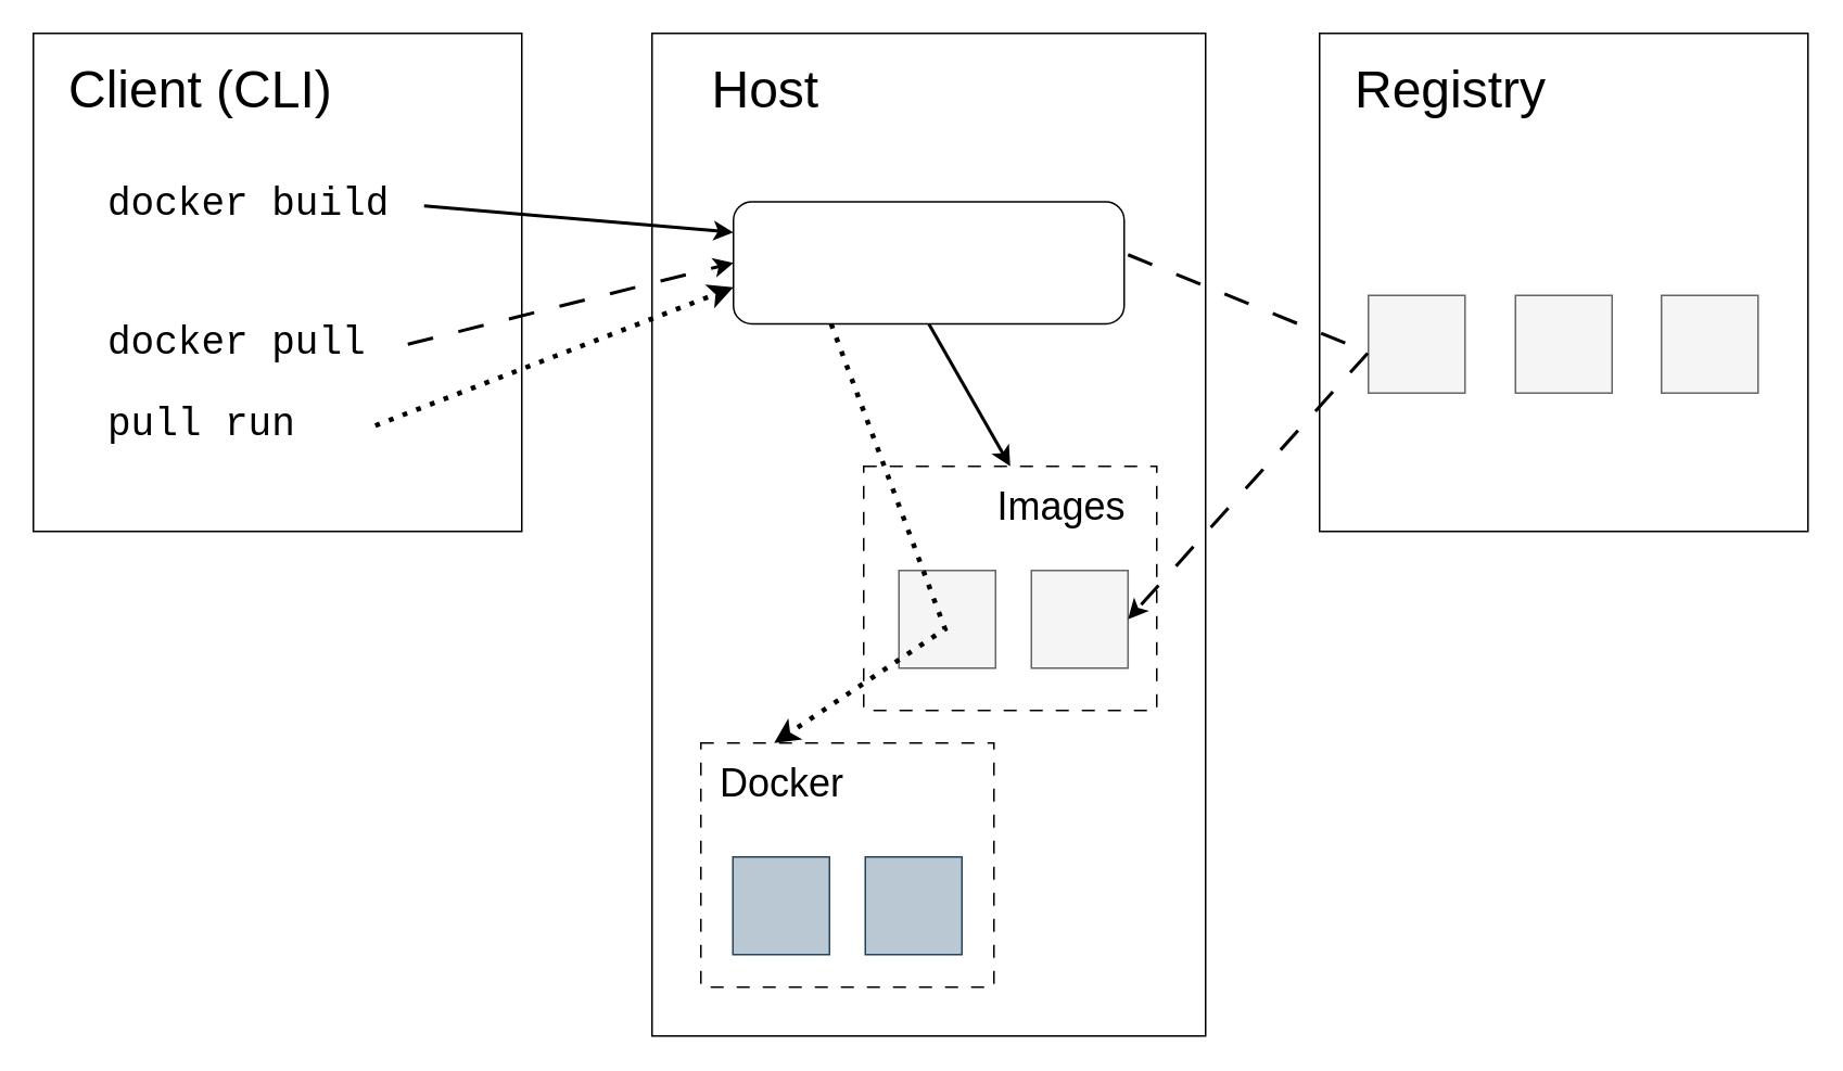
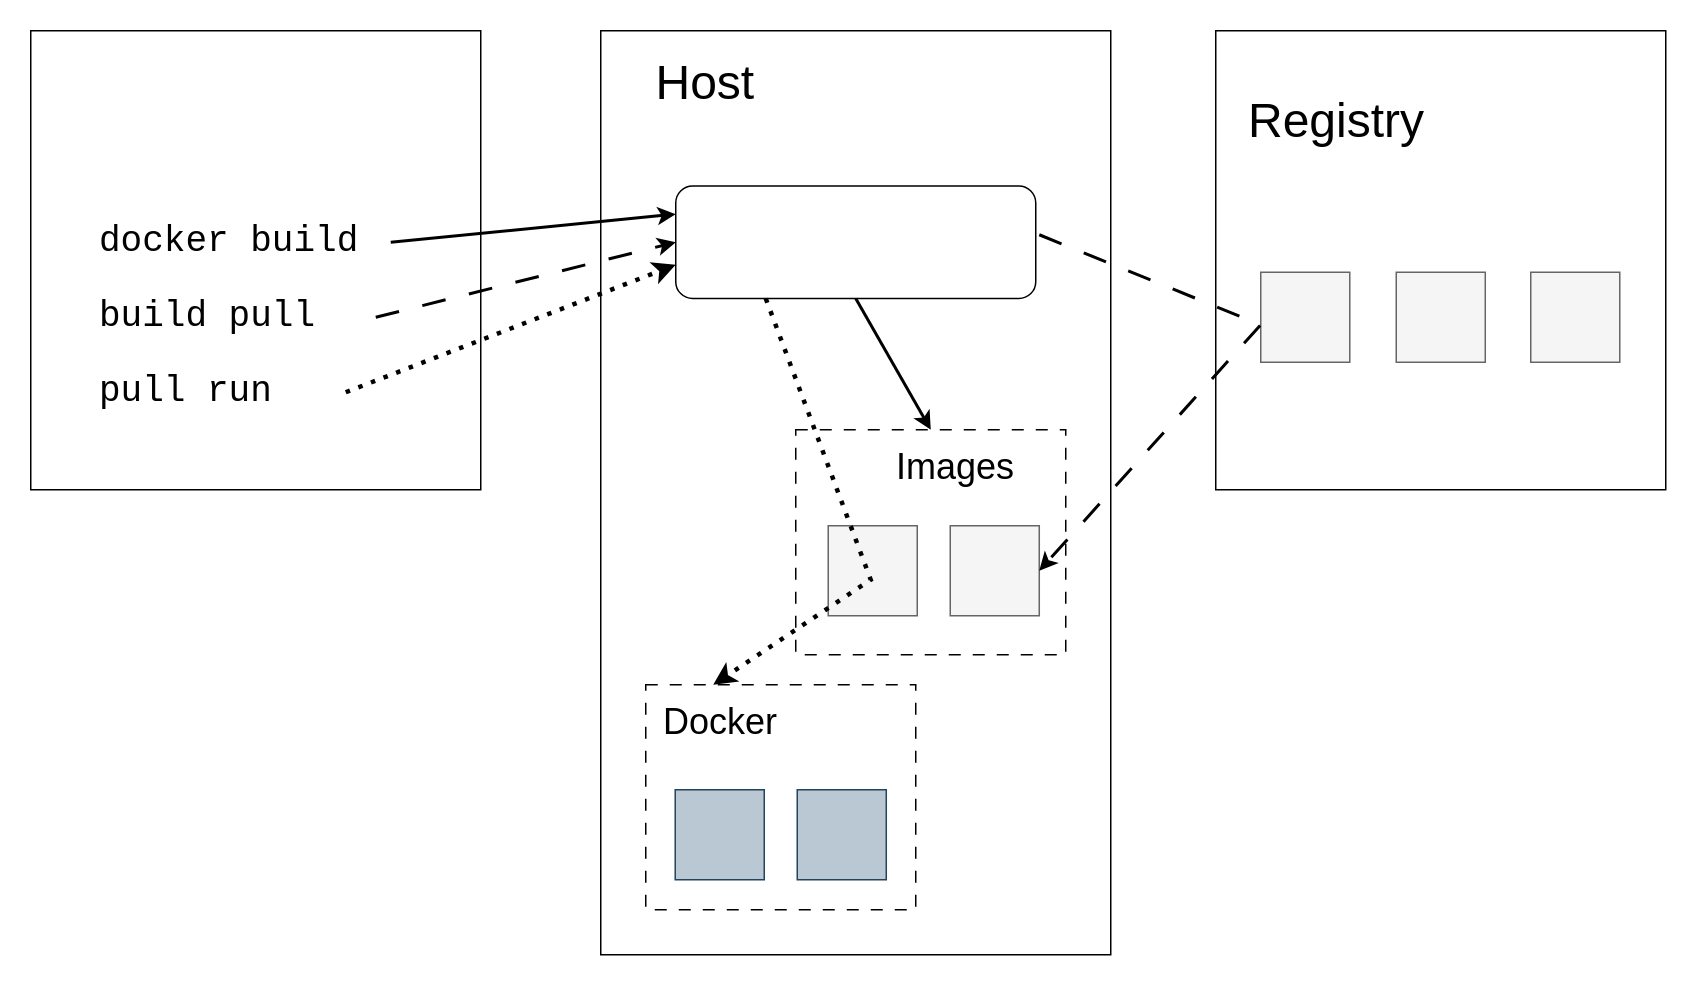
  <mxCell id="0" />
  <mxCell id="1" parent="0" />
  <mxCell id="2" value="" style="rounded=0;whiteSpace=wrap;html=1;" vertex="1" parent="1"><mxGeometry x="20" y="20" width="300" height="306" as="geometry" /></mxCell>
  <mxCell id="3" value="" style="rounded=0;whiteSpace=wrap;html=1;" vertex="1" parent="1"><mxGeometry x="400" y="20" width="340" height="616" as="geometry" /></mxCell>
  <mxCell id="4" value="" style="rounded=0;whiteSpace=wrap;html=1;" vertex="1" parent="1"><mxGeometry x="810" y="20" width="300" height="306" as="geometry" /></mxCell>
- <mxCell id="5" value="&lt;div align=&quot;left&quot;&gt;&lt;font style=&quot;font-size: 32px;&quot;&gt;Client (CLI)&lt;/font&gt;&lt;/div&gt;" style="text;html=1;align=left;verticalAlign=middle;whiteSpace=wrap;rounded=0;" vertex="1" parent="1"><mxGeometry x="40" y="40" width="170" height="30" as="geometry" /></mxCell>
  <mxCell id="6" value="&lt;div align=&quot;left&quot;&gt;&lt;font style=&quot;font-size: 32px;&quot;&gt;Host&lt;/font&gt;&lt;/div&gt;" style="text;html=1;align=left;verticalAlign=middle;whiteSpace=wrap;rounded=0;" vertex="1" parent="1"><mxGeometry x="434.5" y="40" width="80" height="30" as="geometry" /></mxCell>
- <mxCell id="7" value="&lt;div align=&quot;left&quot;&gt;&lt;font style=&quot;font-size: 32px;&quot;&gt;Registry&lt;/font&gt;&lt;/div&gt;" style="text;html=1;align=left;verticalAlign=middle;whiteSpace=wrap;rounded=0;" vertex="1" parent="1"><mxGeometry x="830" y="40" width="130" height="30" as="geometry" /></mxCell>
- <mxCell id="8" value="&lt;div align=&quot;left&quot;&gt;&lt;font style=&quot;font-size: 24px;&quot; face=&quot;Courier New&quot;&gt;docker build&lt;/font&gt;&lt;/div&gt;" style="text;html=1;align=left;verticalAlign=middle;whiteSpace=wrap;rounded=0;" vertex="1" parent="1"><mxGeometry x="64" y="101" width="196" height="50" as="geometry" /></mxCell>
- <mxCell id="9" value="&lt;div align=&quot;left&quot;&gt;&lt;font style=&quot;font-size: 24px;&quot; face=&quot;Courier New&quot;&gt;docker pull&lt;/font&gt;&lt;/div&gt;" style="text;html=1;align=left;verticalAlign=middle;whiteSpace=wrap;rounded=0;" vertex="1" parent="1"><mxGeometry x="64" y="186" width="186" height="50" as="geometry" /></mxCell>
+ <mxCell id="7" value="&lt;div align=&quot;left&quot;&gt;&lt;font style=&quot;font-size: 32px;&quot;&gt;Registry&lt;/font&gt;&lt;/div&gt;" style="text;html=1;align=left;verticalAlign=middle;whiteSpace=wrap;rounded=0;" vertex="1" parent="1"><mxGeometry x="830" y="65" width="130" height="30" as="geometry" /></mxCell>
+ <mxCell id="8" value="&lt;div align=&quot;left&quot;&gt;&lt;font style=&quot;font-size: 24px;&quot; face=&quot;Courier New&quot;&gt;docker build&lt;/font&gt;&lt;/div&gt;" style="text;html=1;align=left;verticalAlign=middle;whiteSpace=wrap;rounded=0;" vertex="1" parent="1"><mxGeometry x="64" y="136" width="196" height="50" as="geometry" /></mxCell>
+ <mxCell id="9" value="&lt;div align=&quot;left&quot;&gt;&lt;font style=&quot;font-size: 24px;&quot; face=&quot;Courier New&quot;&gt;build pull&lt;/font&gt;&lt;/div&gt;" style="text;html=1;align=left;verticalAlign=middle;whiteSpace=wrap;rounded=0;" vertex="1" parent="1"><mxGeometry x="64" y="186" width="186" height="50" as="geometry" /></mxCell>
  <mxCell id="10" value="&lt;div align=&quot;left&quot;&gt;&lt;font style=&quot;font-size: 24px;&quot; face=&quot;Courier New&quot;&gt;pull run&lt;/font&gt;&lt;/div&gt;" style="text;html=1;align=left;verticalAlign=middle;whiteSpace=wrap;rounded=0;" vertex="1" parent="1"><mxGeometry x="64" y="236" width="166" height="50" as="geometry" /></mxCell>
  <mxCell id="11" value="" style="group" vertex="1" connectable="0" parent="1"><mxGeometry x="450" y="123.5" width="240" height="75" as="geometry" /></mxCell>
  <mxCell id="12" value="" style="rounded=1;whiteSpace=wrap;html=1;" vertex="1" parent="11"><mxGeometry width="240" height="75" as="geometry" /></mxCell>
  <mxCell id="13" value="" style="rounded=0;whiteSpace=wrap;html=1;fillColor=none;dashed=1;dashPattern=8 8;" vertex="1" parent="1"><mxGeometry x="530" y="286" width="180" height="150" as="geometry" /></mxCell>
  <mxCell id="14" value="" style="rounded=0;whiteSpace=wrap;html=1;fillColor=none;dashed=1;dashPattern=8 8;" vertex="1" parent="1"><mxGeometry x="430" y="456" width="180" height="150" as="geometry" /></mxCell>
- <mxCell id="15" value="&lt;div align=&quot;right&quot;&gt;&lt;font style=&quot;font-size: 18px;&quot;&gt;&lt;font style=&quot;font-size: 24px;&quot;&gt;Images&lt;/font&gt;&lt;/font&gt;&lt;br&gt;&lt;/div&gt;" style="text;html=1;align=right;verticalAlign=middle;whiteSpace=wrap;rounded=0;" vertex="1" parent="1"><mxGeometry x="553.65" y="296" width="138.7" height="30" as="geometry" /></mxCell>
+ <mxCell id="15" value="&lt;div align=&quot;right&quot;&gt;&lt;font style=&quot;font-size: 18px;&quot;&gt;&lt;font style=&quot;font-size: 24px;&quot;&gt;Images&lt;/font&gt;&lt;/font&gt;&lt;br&gt;&lt;/div&gt;" style="text;html=1;align=right;verticalAlign=middle;whiteSpace=wrap;rounded=0;" vertex="1" parent="1"><mxGeometry x="538.65" y="296" width="138.7" height="30" as="geometry" /></mxCell>
  <mxCell id="16" value="&lt;div align=&quot;left&quot;&gt;&lt;font style=&quot;font-size: 18px;&quot;&gt;&lt;font style=&quot;font-size: 24px;&quot;&gt;Docker&lt;/font&gt;&lt;/font&gt;&lt;br&gt;&lt;/div&gt;" style="text;html=1;align=left;verticalAlign=middle;whiteSpace=wrap;rounded=0;" vertex="1" parent="1"><mxGeometry x="440" y="466" width="138.7" height="30" as="geometry" /></mxCell>
  <mxCell id="17" value="" style="rounded=0;whiteSpace=wrap;html=1;fillColor=#f5f5f5;fontColor=#333333;strokeColor=#666666;" vertex="1" parent="1"><mxGeometry x="551.65" y="350" width="59.35" height="60" as="geometry" /></mxCell>
  <mxCell id="18" value="" style="rounded=0;whiteSpace=wrap;html=1;fillColor=#f5f5f5;fontColor=#333333;strokeColor=#666666;" vertex="1" parent="1"><mxGeometry x="633" y="350" width="59.35" height="60" as="geometry" /></mxCell>
  <mxCell id="19" value="" style="rounded=0;whiteSpace=wrap;html=1;fillColor=#bac8d3;strokeColor=#23445d;" vertex="1" parent="1"><mxGeometry x="449.65" y="526" width="59.35" height="60" as="geometry" /></mxCell>
  <mxCell id="20" value="" style="rounded=0;whiteSpace=wrap;html=1;fillColor=#bac8d3;strokeColor=#23445d;" vertex="1" parent="1"><mxGeometry x="531" y="526" width="59.35" height="60" as="geometry" /></mxCell>
  <mxCell id="21" value="" style="rounded=0;whiteSpace=wrap;html=1;fillColor=#f5f5f5;fontColor=#333333;strokeColor=#666666;" vertex="1" parent="1"><mxGeometry x="840" y="181" width="59.35" height="60" as="geometry" /></mxCell>
  <mxCell id="22" value="" style="rounded=0;whiteSpace=wrap;html=1;fillColor=#f5f5f5;fontColor=#333333;strokeColor=#666666;" vertex="1" parent="1"><mxGeometry x="930.33" y="181" width="59.35" height="60" as="geometry" /></mxCell>
  <mxCell id="23" value="" style="endArrow=classic;html=1;rounded=0;entryX=0;entryY=0.25;entryDx=0;entryDy=0;exitX=1;exitY=0.5;exitDx=0;exitDy=0;strokeWidth=2;" edge="1" parent="1" source="8" target="12"><mxGeometry width="50" height="50" relative="1" as="geometry"><mxPoint x="274" y="166" as="sourcePoint" /><mxPoint x="324" y="116" as="targetPoint" /></mxGeometry></mxCell>
  <mxCell id="24" value="" style="endArrow=classic;html=1;rounded=0;entryX=0;entryY=0.5;entryDx=0;entryDy=0;dashed=1;strokeWidth=2;dashPattern=8 8;" edge="1" parent="1" target="12"><mxGeometry width="50" height="50" relative="1" as="geometry"><mxPoint x="250" y="211" as="sourcePoint" /><mxPoint x="460" y="152" as="targetPoint" /></mxGeometry></mxCell>
  <mxCell id="25" value="" style="endArrow=classic;html=1;rounded=0;exitX=1;exitY=0.5;exitDx=0;exitDy=0;dashed=1;dashPattern=1 2;strokeWidth=3;" edge="1" parent="1" source="10"><mxGeometry width="50" height="50" relative="1" as="geometry"><mxPoint x="260" y="221" as="sourcePoint" /><mxPoint x="450" y="176" as="targetPoint" /></mxGeometry></mxCell>
  <mxCell id="26" value="" style="endArrow=classic;html=1;rounded=0;entryX=1;entryY=0.5;entryDx=0;entryDy=0;dashed=1;dashPattern=8 8;strokeWidth=2;" edge="1" parent="1" target="18"><mxGeometry width="50" height="50" relative="1" as="geometry"><mxPoint x="692.35" y="156" as="sourcePoint" /><mxPoint x="742.35" y="106" as="targetPoint" /><Array as="points"><mxPoint x="840" y="216" /></Array></mxGeometry></mxCell>
  <mxCell id="27" value="" style="endArrow=classic;html=1;rounded=0;entryX=0.25;entryY=0;entryDx=0;entryDy=0;exitX=0.25;exitY=1;exitDx=0;exitDy=0;dashed=1;dashPattern=1 2;strokeWidth=3;" edge="1" parent="1" source="12" target="14"><mxGeometry width="50" height="50" relative="1" as="geometry"><mxPoint x="440" y="276" as="sourcePoint" /><mxPoint x="490" y="226" as="targetPoint" /><Array as="points"><mxPoint x="580" y="386" /></Array></mxGeometry></mxCell>
  <mxCell id="28" value="" style="endArrow=classic;html=1;rounded=0;entryX=0.5;entryY=0;entryDx=0;entryDy=0;exitX=0.5;exitY=1;exitDx=0;exitDy=0;strokeWidth=2;" edge="1" parent="1" source="12" target="13"><mxGeometry width="50" height="50" relative="1" as="geometry"><mxPoint x="611" y="266" as="sourcePoint" /><mxPoint x="661" y="216" as="targetPoint" /></mxGeometry></mxCell>
  <mxCell id="29" value="" style="rounded=0;whiteSpace=wrap;html=1;fillColor=#f5f5f5;fontColor=#333333;strokeColor=#666666;" vertex="1" parent="1"><mxGeometry x="1020" y="181" width="59.35" height="60" as="geometry" /></mxCell>
